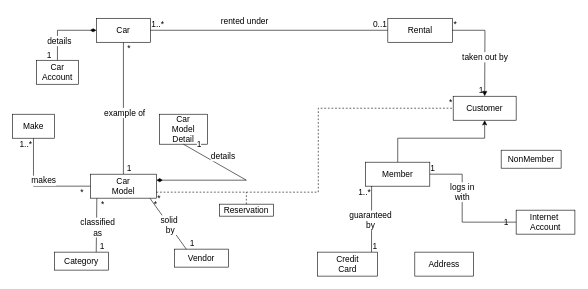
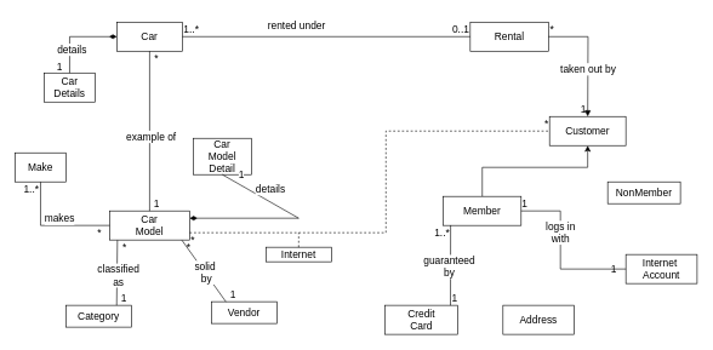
  <mxCell id="0" />
  <mxCell id="1" parent="0" />
  <mxCell id="2" value="&lt;font&gt;Car&lt;/font&gt;" style="rounded=0;whiteSpace=wrap;html=1;fontSize=14;" parent="1" vertex="1"><mxGeometry x="160" y="30" width="90" height="40" as="geometry" /></mxCell>
  <mxCell id="3" value="&lt;span&gt;Rental&lt;/span&gt;" style="rounded=0;whiteSpace=wrap;html=1;fontSize=14;" parent="1" vertex="1"><mxGeometry x="646" y="30" width="107.5" height="40" as="geometry" /></mxCell>
  <mxCell id="4" value="&lt;span&gt;Customer&lt;/span&gt;" style="rounded=0;whiteSpace=wrap;html=1;fontSize=14;" parent="1" vertex="1"><mxGeometry x="755" y="160" width="105" height="40" as="geometry" /></mxCell>
  <mxCell id="5" value="&lt;span&gt;NonMember&lt;/span&gt;" style="rounded=0;whiteSpace=wrap;html=1;fontSize=14;" parent="1" vertex="1"><mxGeometry x="835" y="250" width="100" height="30" as="geometry" /></mxCell>
  <mxCell id="6" style="edgeStyle=orthogonalEdgeStyle;rounded=0;orthogonalLoop=1;jettySize=auto;html=1;entryX=0.5;entryY=1;entryDx=0;entryDy=0;fontSize=14;" parent="1" source="7" target="4" edge="1"><mxGeometry relative="1" as="geometry"><Array as="points"><mxPoint x="663" y="230" /><mxPoint x="807" y="230" /></Array></mxGeometry></mxCell>
  <mxCell id="7" value="&lt;span&gt;Member&lt;/span&gt;" style="rounded=0;whiteSpace=wrap;html=1;fontSize=14;" parent="1" vertex="1"><mxGeometry x="609" y="270" width="107" height="40" as="geometry" /></mxCell>
  <mxCell id="8" value="&lt;span&gt;Credit&lt;br&gt;Card&lt;/span&gt;" style="rounded=0;whiteSpace=wrap;html=1;fontSize=14;" parent="1" vertex="1"><mxGeometry x="529" y="420" width="100" height="40" as="geometry" /></mxCell>
  <mxCell id="9" value="&lt;span&gt;Address&lt;/span&gt;" style="rounded=0;whiteSpace=wrap;html=1;fontSize=14;" parent="1" vertex="1"><mxGeometry x="691" y="420" width="98" height="40" as="geometry" /></mxCell>
  <mxCell id="10" value="" style="endArrow=none;html=1;rounded=0;exitX=1;exitY=0.5;exitDx=0;exitDy=0;entryX=0;entryY=0.5;entryDx=0;entryDy=0;fontSize=14;" parent="1" source="2" target="3" edge="1"><mxGeometry relative="1" as="geometry"><mxPoint x="300" y="-50" as="sourcePoint" /><mxPoint x="460" y="-50" as="targetPoint" /></mxGeometry></mxCell>
  <mxCell id="11" value="1..*" style="resizable=0;html=1;whiteSpace=wrap;align=left;verticalAlign=bottom;fontSize=14;" parent="10" connectable="0" vertex="1"><mxGeometry x="-1" relative="1" as="geometry" /></mxCell>
  <mxCell id="12" value="0..1" style="resizable=0;html=1;whiteSpace=wrap;align=right;verticalAlign=bottom;fontSize=14;" parent="10" connectable="0" vertex="1"><mxGeometry x="1" relative="1" as="geometry" /></mxCell>
  <mxCell id="13" value="" style="endArrow=block;html=1;rounded=0;exitX=1;exitY=0.5;exitDx=0;exitDy=0;entryX=0.5;entryY=0;entryDx=0;entryDy=0;fontSize=14;" parent="1" source="3" target="4" edge="1"><mxGeometry relative="1" as="geometry"><mxPoint x="378" y="60" as="sourcePoint" /><mxPoint x="656" y="60" as="targetPoint" /><Array as="points"><mxPoint x="808" y="50" /></Array></mxGeometry></mxCell>
  <mxCell id="14" value="*" style="resizable=0;html=1;whiteSpace=wrap;align=left;verticalAlign=bottom;fontSize=14;" parent="13" connectable="0" vertex="1"><mxGeometry x="-1" relative="1" as="geometry" /></mxCell>
  <mxCell id="15" value="1" style="resizable=0;html=1;whiteSpace=wrap;align=right;verticalAlign=bottom;fontSize=14;" parent="13" connectable="0" vertex="1"><mxGeometry x="1" relative="1" as="geometry" /></mxCell>
  <mxCell id="16" value="taken out by" style="edgeLabel;html=1;align=center;verticalAlign=middle;resizable=0;points=[];fontSize=14;" parent="13" vertex="1" connectable="0"><mxGeometry x="0.199" relative="1" as="geometry"><mxPoint as="offset" /></mxGeometry></mxCell>
  <mxCell id="17" value="" style="endArrow=none;html=1;rounded=0;exitX=0.898;exitY=0;exitDx=0;exitDy=0;entryX=0.093;entryY=0.992;entryDx=0;entryDy=0;entryPerimeter=0;exitPerimeter=0;fontSize=14;" parent="1" source="8" target="7" edge="1"><mxGeometry relative="1" as="geometry"><mxPoint x="427" y="60" as="sourcePoint" /><mxPoint x="636" y="310" as="targetPoint" /></mxGeometry></mxCell>
  <mxCell id="18" value="1" style="resizable=0;html=1;whiteSpace=wrap;align=left;verticalAlign=bottom;fontSize=14;" parent="17" connectable="0" vertex="1"><mxGeometry x="-1" relative="1" as="geometry" /></mxCell>
  <mxCell id="19" value="1..*" style="resizable=0;html=1;whiteSpace=wrap;align=right;verticalAlign=bottom;fontSize=14;" parent="17" connectable="0" vertex="1"><mxGeometry x="1" relative="1" as="geometry"><mxPoint y="20" as="offset" /></mxGeometry></mxCell>
  <mxCell id="20" value="guaranteed&lt;br&gt;by" style="edgeLabel;html=1;align=center;verticalAlign=middle;resizable=0;points=[];fontSize=14;" parent="17" vertex="1" connectable="0"><mxGeometry x="-0.044" y="2" relative="1" as="geometry"><mxPoint as="offset" /></mxGeometry></mxCell>
  <mxCell id="21" value="&lt;span&gt;Internet&amp;nbsp;&lt;br&gt;Account&lt;/span&gt;" style="rounded=0;whiteSpace=wrap;html=1;fontSize=14;" parent="1" vertex="1"><mxGeometry x="860" y="350" width="98" height="40" as="geometry" /></mxCell>
  <mxCell id="22" value="logs in&lt;br&gt;with" style="endArrow=none;html=1;rounded=0;exitX=0;exitY=0.5;exitDx=0;exitDy=0;entryX=1;entryY=0.5;entryDx=0;entryDy=0;fontSize=14;" parent="1" source="21" target="7" edge="1"><mxGeometry x="0.25" relative="1" as="geometry"><mxPoint x="677" y="430" as="sourcePoint" /><mxPoint x="673" y="320" as="targetPoint" /><Array as="points"><mxPoint x="770" y="370" /><mxPoint x="770" y="290" /></Array><mxPoint as="offset" /></mxGeometry></mxCell>
  <mxCell id="23" value="1" style="resizable=0;html=1;whiteSpace=wrap;align=left;verticalAlign=bottom;fontSize=14;" parent="22" connectable="0" vertex="1"><mxGeometry x="-1" relative="1" as="geometry"><mxPoint x="-22" y="10" as="offset" /></mxGeometry></mxCell>
  <mxCell id="24" value="1" style="resizable=0;html=1;whiteSpace=wrap;align=right;verticalAlign=bottom;fontSize=14;" parent="22" connectable="0" vertex="1"><mxGeometry x="1" relative="1" as="geometry"><mxPoint x="10" as="offset" /></mxGeometry></mxCell>
  <mxCell id="25" value="rented under" style="text;html=1;align=center;verticalAlign=middle;whiteSpace=wrap;rounded=0;fontSize=14;" parent="1" vertex="1"><mxGeometry x="355" y="20" width="105" height="30" as="geometry" /></mxCell>
- <mxCell id="26" value="&lt;font&gt;Car Account&lt;/font&gt;" style="rounded=0;whiteSpace=wrap;html=1;fontSize=14;" parent="1" vertex="1"><mxGeometry x="60" y="100" width="70" height="40" as="geometry" /></mxCell>
+ <mxCell id="26" value="&lt;font&gt;Car Details&lt;/font&gt;" style="rounded=0;whiteSpace=wrap;html=1;fontSize=14;" parent="1" vertex="1"><mxGeometry x="60" y="100" width="70" height="40" as="geometry" /></mxCell>
  <mxCell id="27" value="" style="endArrow=none;startArrow=diamondThin;endFill=0;startFill=1;html=1;verticalAlign=bottom;labelBackgroundColor=none;strokeWidth=1;startSize=8;endSize=8;rounded=0;exitX=0;exitY=0.5;exitDx=0;exitDy=0;entryX=0.5;entryY=0;entryDx=0;entryDy=0;fontSize=14;" parent="1" source="2" target="26" edge="1"><mxGeometry width="160" relative="1" as="geometry"><mxPoint x="170" y="240" as="sourcePoint" /><mxPoint x="330" y="240" as="targetPoint" /><Array as="points"><mxPoint x="95" y="50" /></Array></mxGeometry></mxCell>
  <mxCell id="28" value="details" style="edgeLabel;html=1;align=center;verticalAlign=middle;resizable=0;points=[];fontSize=14;" parent="27" vertex="1" connectable="0"><mxGeometry x="0.433" y="2" relative="1" as="geometry"><mxPoint as="offset" /></mxGeometry></mxCell>
  <mxCell id="29" value="1" style="edgeLabel;html=1;align=center;verticalAlign=middle;resizable=0;points=[];fontSize=14;" parent="27" vertex="1" connectable="0"><mxGeometry x="0.708" y="2" relative="1" as="geometry"><mxPoint x="-17" y="7" as="offset" /></mxGeometry></mxCell>
  <mxCell id="30" value="&lt;font&gt;Car &lt;br&gt;Model&lt;/font&gt;" style="rounded=0;whiteSpace=wrap;html=1;fontSize=14;" parent="1" vertex="1"><mxGeometry x="150" y="290" width="110" height="40" as="geometry" /></mxCell>
  <mxCell id="31" value="" style="endArrow=none;html=1;rounded=0;exitX=0.5;exitY=1;exitDx=0;exitDy=0;entryX=0.5;entryY=0;entryDx=0;entryDy=0;fontSize=14;" parent="1" source="2" target="30" edge="1"><mxGeometry relative="1" as="geometry"><mxPoint x="180" y="200" as="sourcePoint" /><mxPoint x="458" y="200" as="targetPoint" /></mxGeometry></mxCell>
  <mxCell id="32" value="&lt;font&gt;*&lt;/font&gt;" style="resizable=0;html=1;whiteSpace=wrap;align=left;verticalAlign=bottom;fontSize=14;" parent="31" connectable="0" vertex="1"><mxGeometry x="-1" relative="1" as="geometry"><mxPoint x="5" y="20" as="offset" /></mxGeometry></mxCell>
  <mxCell id="33" value="1" style="resizable=0;html=1;whiteSpace=wrap;align=right;verticalAlign=bottom;fontSize=14;" parent="31" connectable="0" vertex="1"><mxGeometry x="1" relative="1" as="geometry"><mxPoint x="15" as="offset" /></mxGeometry></mxCell>
  <mxCell id="34" value="example of" style="edgeLabel;html=1;align=center;verticalAlign=middle;resizable=0;points=[];fontSize=14;" parent="31" vertex="1" connectable="0"><mxGeometry x="0.063" y="1" relative="1" as="geometry"><mxPoint as="offset" /></mxGeometry></mxCell>
- <mxCell id="35" value="&lt;font&gt;Make&lt;/font&gt;" style="rounded=0;whiteSpace=wrap;html=1;fontSize=14;" parent="1" vertex="1"><mxGeometry x="20" y="190" width="70" height="40" as="geometry" /></mxCell>
+ <mxCell id="35" value="&lt;font&gt;Make&lt;/font&gt;" style="rounded=0;whiteSpace=wrap;html=1;fontSize=14;" parent="1" vertex="1"><mxGeometry x="20" y="210" width="70" height="40" as="geometry" /></mxCell>
  <mxCell id="36" value="" style="endArrow=none;html=1;rounded=0;exitX=0.5;exitY=1;exitDx=0;exitDy=0;entryX=0;entryY=0.5;entryDx=0;entryDy=0;fontSize=14;" parent="1" source="35" target="30" edge="1"><mxGeometry relative="1" as="geometry"><mxPoint x="215" y="80" as="sourcePoint" /><mxPoint x="215" y="300" as="targetPoint" /><Array as="points"><mxPoint x="55" y="310" /></Array></mxGeometry></mxCell>
  <mxCell id="37" value="&lt;font&gt;1..*&lt;/font&gt;" style="resizable=0;html=1;whiteSpace=wrap;align=left;verticalAlign=bottom;fontSize=14;" parent="36" connectable="0" vertex="1"><mxGeometry x="-1" relative="1" as="geometry"><mxPoint x="-25" y="20" as="offset" /></mxGeometry></mxCell>
  <mxCell id="38" value="&lt;font&gt;*&lt;/font&gt;" style="resizable=0;html=1;whiteSpace=wrap;align=right;verticalAlign=bottom;fontSize=14;" parent="36" connectable="0" vertex="1"><mxGeometry x="1" relative="1" as="geometry"><mxPoint x="-10" y="20" as="offset" /></mxGeometry></mxCell>
  <mxCell id="39" value="makes" style="edgeLabel;html=1;align=center;verticalAlign=middle;resizable=0;points=[];fontSize=14;" parent="36" vertex="1" connectable="0"><mxGeometry x="0.063" y="1" relative="1" as="geometry"><mxPoint x="3" y="-9" as="offset" /></mxGeometry></mxCell>
  <mxCell id="40" value="&lt;font&gt;Category&lt;/font&gt;" style="rounded=0;whiteSpace=wrap;html=1;fontSize=14;" parent="1" vertex="1"><mxGeometry x="90" y="420" width="90" height="30" as="geometry" /></mxCell>
  <mxCell id="41" value="&lt;font&gt;Vendor&lt;/font&gt;" style="rounded=0;whiteSpace=wrap;html=1;fontSize=14;" parent="1" vertex="1"><mxGeometry x="290" y="415" width="90" height="30" as="geometry" /></mxCell>
  <mxCell id="42" value="" style="endArrow=none;html=1;rounded=0;exitX=0.097;exitY=1.006;exitDx=0;exitDy=0;entryX=0.774;entryY=-0.002;entryDx=0;entryDy=0;exitPerimeter=0;entryPerimeter=0;fontSize=14;" parent="1" source="30" target="40" edge="1"><mxGeometry relative="1" as="geometry"><mxPoint x="220" y="130" as="sourcePoint" /><mxPoint x="220" y="350" as="targetPoint" /></mxGeometry></mxCell>
  <mxCell id="43" value="&lt;font&gt;*&lt;/font&gt;" style="resizable=0;html=1;whiteSpace=wrap;align=left;verticalAlign=bottom;fontSize=14;" parent="42" connectable="0" vertex="1"><mxGeometry x="-1" relative="1" as="geometry"><mxPoint x="5" y="20" as="offset" /></mxGeometry></mxCell>
  <mxCell id="44" value="1" style="resizable=0;html=1;whiteSpace=wrap;align=right;verticalAlign=bottom;fontSize=14;" parent="42" connectable="0" vertex="1"><mxGeometry x="1" relative="1" as="geometry"><mxPoint x="15" as="offset" /></mxGeometry></mxCell>
  <mxCell id="45" value="classified&lt;br&gt;as" style="edgeLabel;html=1;align=center;verticalAlign=middle;resizable=0;points=[];fontSize=14;" parent="42" vertex="1" connectable="0"><mxGeometry x="0.063" y="1" relative="1" as="geometry"><mxPoint as="offset" /></mxGeometry></mxCell>
  <mxCell id="46" value="" style="endArrow=none;html=1;rounded=0;exitX=0.903;exitY=1.006;exitDx=0;exitDy=0;entryX=0.221;entryY=0.003;entryDx=0;entryDy=0;exitPerimeter=0;entryPerimeter=0;fontSize=14;" parent="1" source="30" target="41" edge="1"><mxGeometry relative="1" as="geometry"><mxPoint x="188" y="340" as="sourcePoint" /><mxPoint x="168" y="450" as="targetPoint" /></mxGeometry></mxCell>
  <mxCell id="47" value="&lt;font&gt;*&lt;/font&gt;" style="resizable=0;html=1;whiteSpace=wrap;align=left;verticalAlign=bottom;fontSize=14;" parent="46" connectable="0" vertex="1"><mxGeometry x="-1" relative="1" as="geometry"><mxPoint x="5" y="20" as="offset" /></mxGeometry></mxCell>
  <mxCell id="48" value="1" style="resizable=0;html=1;whiteSpace=wrap;align=right;verticalAlign=bottom;fontSize=14;" parent="46" connectable="0" vertex="1"><mxGeometry x="1" relative="1" as="geometry"><mxPoint x="15" as="offset" /></mxGeometry></mxCell>
  <mxCell id="49" value="solid&amp;nbsp;&lt;br&gt;by" style="edgeLabel;html=1;align=center;verticalAlign=middle;resizable=0;points=[];fontSize=14;" parent="46" vertex="1" connectable="0"><mxGeometry x="0.063" y="1" relative="1" as="geometry"><mxPoint as="offset" /></mxGeometry></mxCell>
  <mxCell id="50" value="&lt;font&gt;Car &lt;br&gt;Model&lt;br&gt;Detail&lt;/font&gt;" style="rounded=0;whiteSpace=wrap;html=1;fontSize=14;" parent="1" vertex="1"><mxGeometry x="265" y="190" width="80" height="50" as="geometry" /></mxCell>
  <mxCell id="51" value="" style="endArrow=none;startArrow=diamondThin;endFill=0;startFill=1;html=1;verticalAlign=bottom;labelBackgroundColor=none;strokeWidth=1;startSize=8;endSize=8;rounded=0;exitX=1;exitY=0.25;exitDx=0;exitDy=0;entryX=0.5;entryY=1;entryDx=0;entryDy=0;fontSize=14;" parent="1" source="30" target="50" edge="1"><mxGeometry width="160" relative="1" as="geometry"><mxPoint x="340" y="280" as="sourcePoint" /><mxPoint x="275" y="330" as="targetPoint" /><Array as="points"><mxPoint x="410" y="300" /></Array></mxGeometry></mxCell>
  <mxCell id="52" value="details" style="edgeLabel;html=1;align=center;verticalAlign=middle;resizable=0;points=[];fontSize=14;" parent="51" vertex="1" connectable="0"><mxGeometry x="0.433" y="2" relative="1" as="geometry"><mxPoint y="-20" as="offset" /></mxGeometry></mxCell>
  <mxCell id="53" value="1" style="edgeLabel;html=1;align=center;verticalAlign=middle;resizable=0;points=[];fontSize=14;" parent="51" vertex="1" connectable="0"><mxGeometry x="0.708" y="2" relative="1" as="geometry"><mxPoint x="-8" y="-21" as="offset" /></mxGeometry></mxCell>
  <mxCell id="54" value="" style="endArrow=none;html=1;rounded=0;entryX=0;entryY=0.5;entryDx=0;entryDy=0;exitX=1;exitY=0.75;exitDx=0;exitDy=0;fontSize=14;dashed=1;" parent="1" source="30" target="4" edge="1"><mxGeometry relative="1" as="geometry"><mxPoint x="270" y="320" as="sourcePoint" /><mxPoint x="656" y="60" as="targetPoint" /><Array as="points"><mxPoint x="530" y="320" /><mxPoint x="530" y="180" /></Array></mxGeometry></mxCell>
  <mxCell id="55" value="*" style="resizable=0;html=1;whiteSpace=wrap;align=left;verticalAlign=bottom;fontSize=14;" parent="54" connectable="0" vertex="1"><mxGeometry x="-1" relative="1" as="geometry"><mxPoint y="20" as="offset" /></mxGeometry></mxCell>
  <mxCell id="56" value="*" style="resizable=0;html=1;whiteSpace=wrap;align=right;verticalAlign=bottom;fontSize=14;" parent="54" connectable="0" vertex="1"><mxGeometry x="1" relative="1" as="geometry" /></mxCell>
- <mxCell id="57" value="&lt;font&gt;Reservation&lt;/font&gt;" style="rounded=0;whiteSpace=wrap;html=1;fontSize=14;" parent="1" vertex="1"><mxGeometry x="365" y="340" width="90" height="20" as="geometry" /></mxCell>
+ <mxCell id="57" value="&lt;font&gt;Internet&lt;/font&gt;" style="rounded=0;whiteSpace=wrap;html=1;fontSize=14;" parent="1" vertex="1"><mxGeometry x="365" y="340" width="90" height="20" as="geometry" /></mxCell>
  <mxCell id="58" value="" style="endArrow=none;dashed=1;html=1;rounded=0;exitX=0.5;exitY=0;exitDx=0;exitDy=0;fontSize=14;" parent="1" source="57" edge="1"><mxGeometry width="50" height="50" relative="1" as="geometry"><mxPoint x="330" y="450" as="sourcePoint" /><mxPoint x="410" y="320" as="targetPoint" /></mxGeometry></mxCell>
